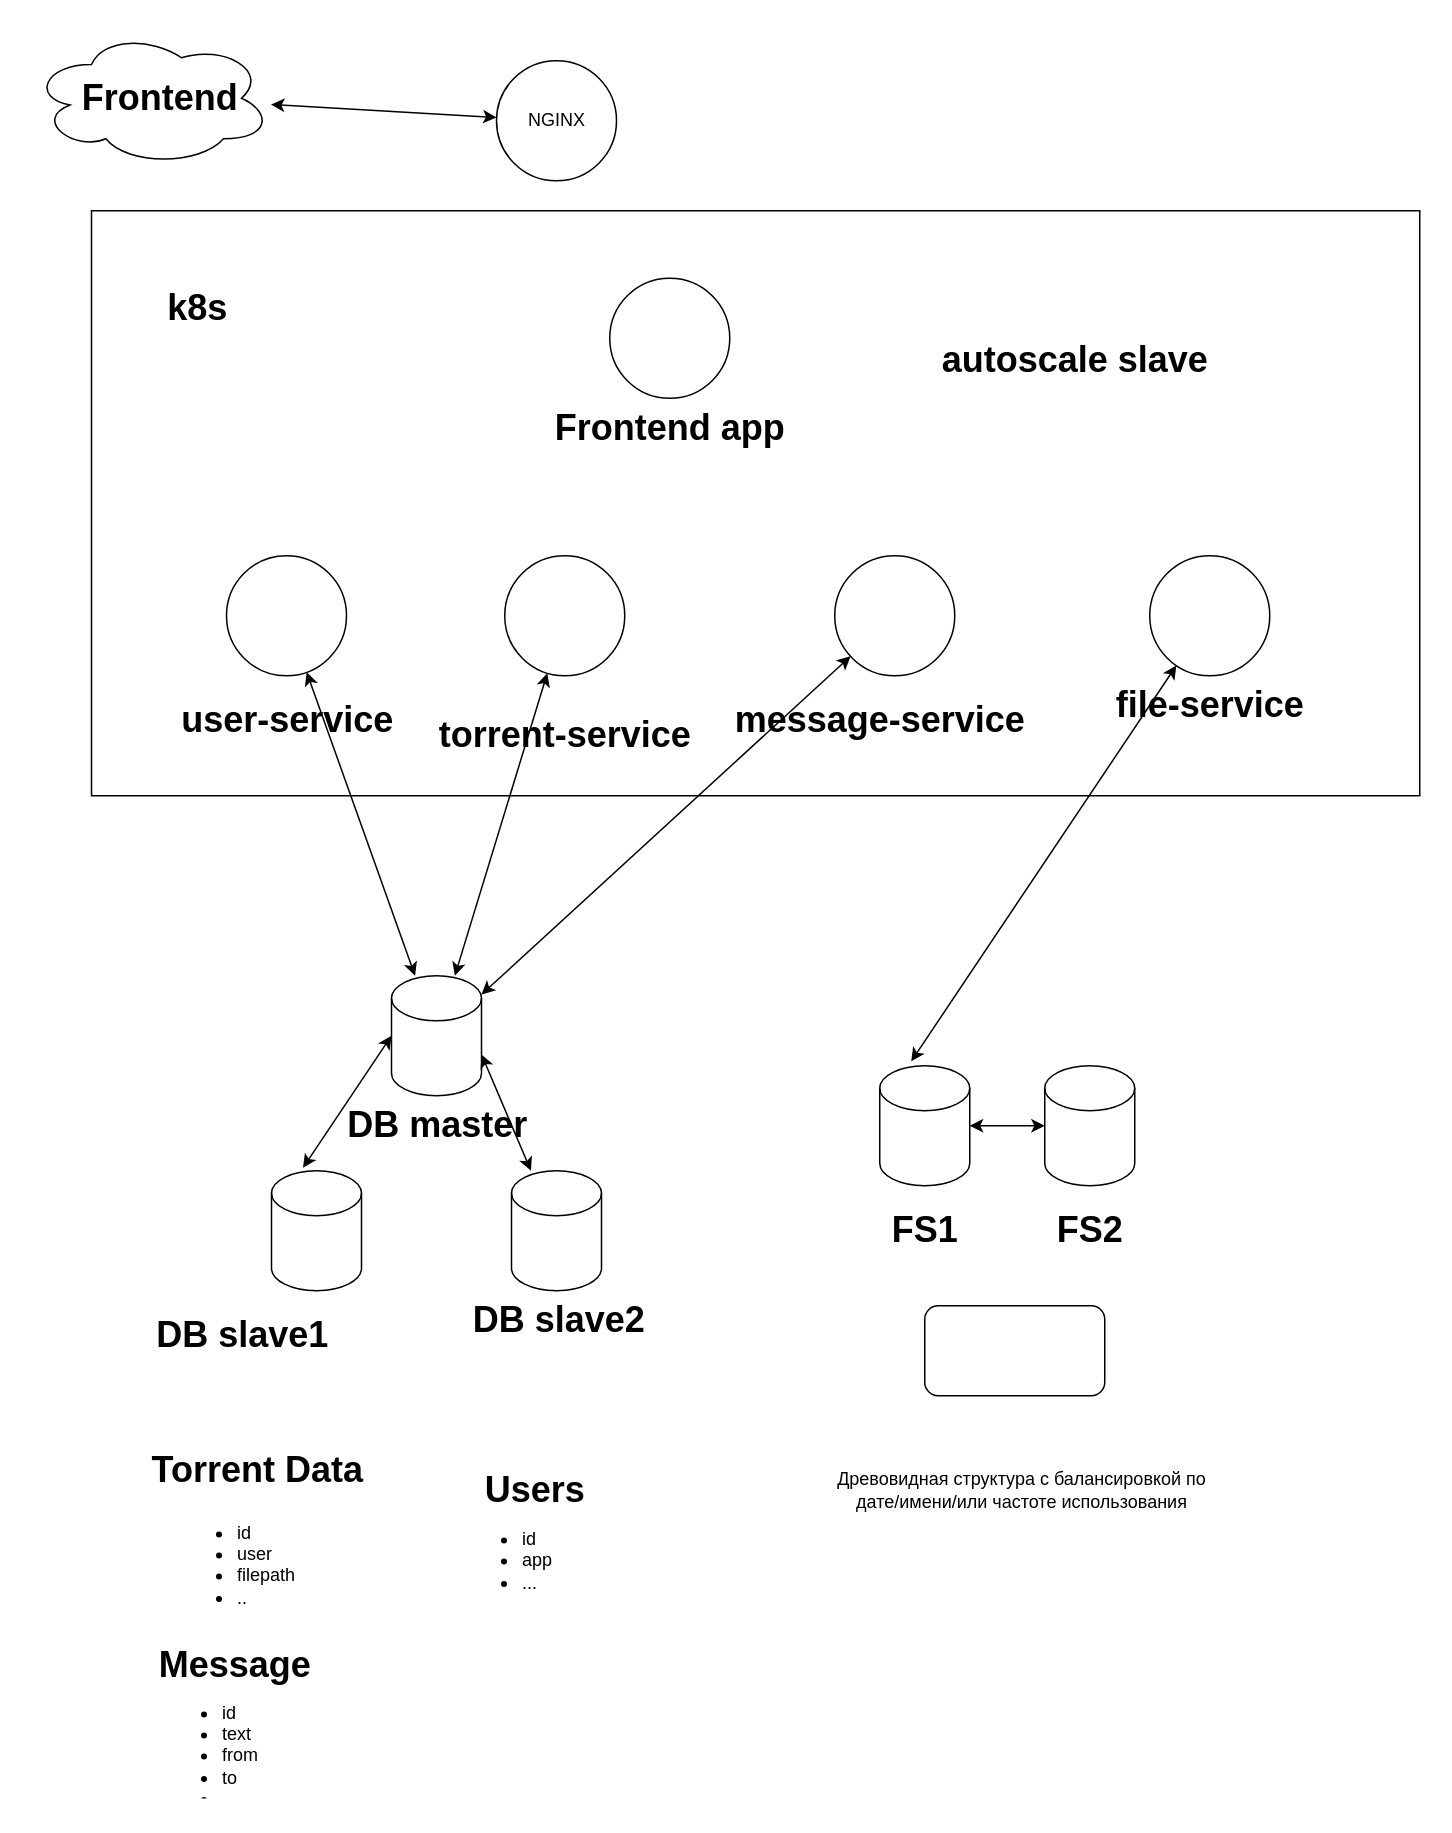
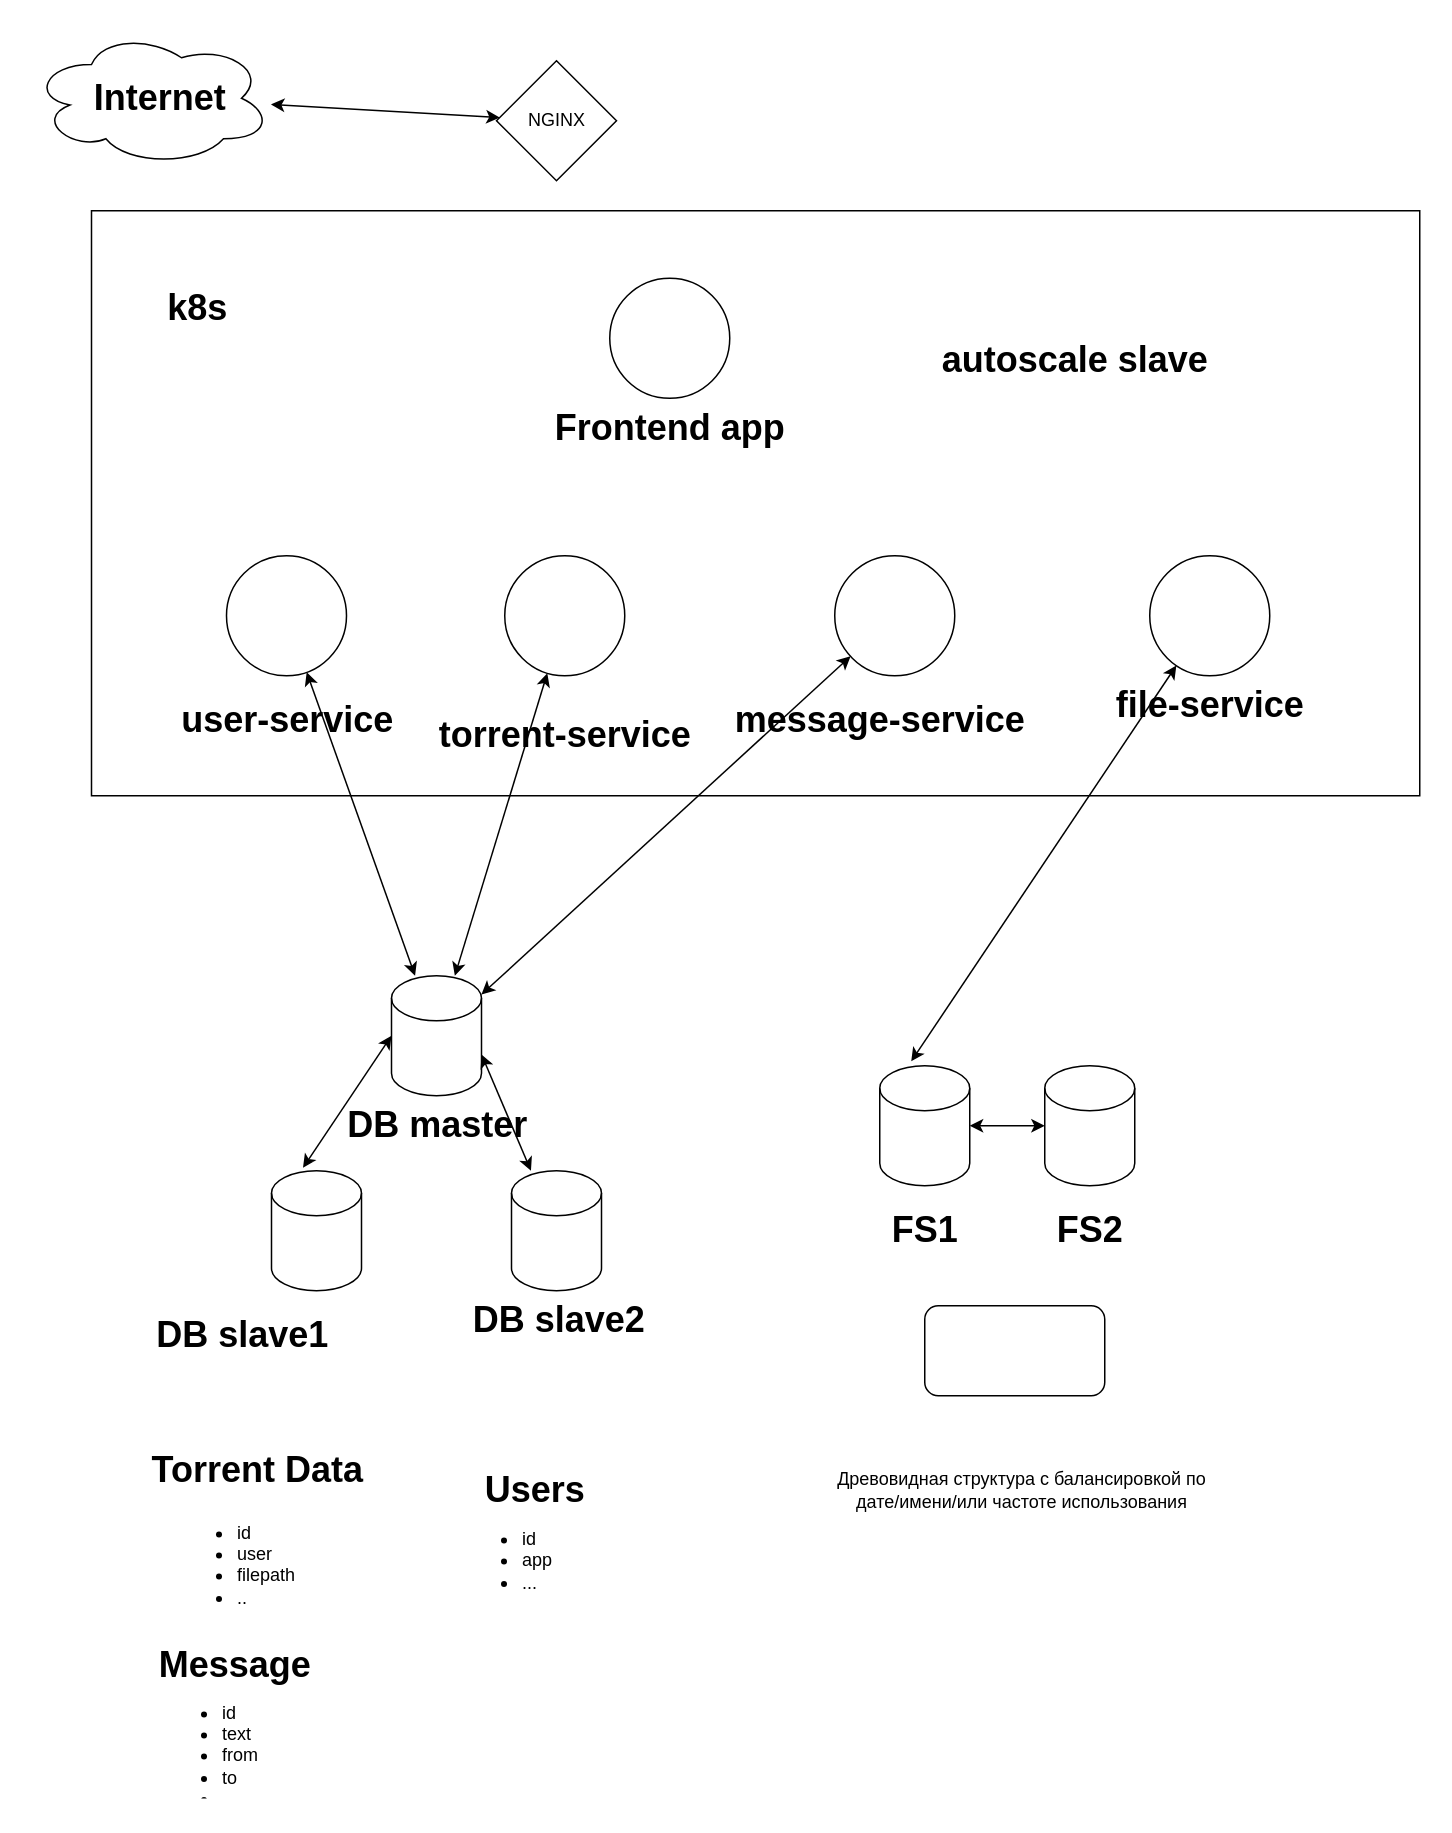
  <mxCell id="0" />
  <mxCell id="1" parent="0" />
  <mxCell id="2" value="" style="rounded=0;whiteSpace=wrap;html=1;" vertex="1" parent="1"><mxGeometry x="60.5" y="140" width="885.5" height="390" as="geometry" /></mxCell>
  <mxCell id="3" value="" style="ellipse;shape=cloud;whiteSpace=wrap;html=1;" vertex="1" parent="1"><mxGeometry x="20.5" y="20" width="160" height="90" as="geometry" /></mxCell>
- <mxCell id="4" value="Frontend" style="text;strokeColor=none;fillColor=none;html=1;fontSize=24;fontStyle=1;verticalAlign=middle;align=center;" vertex="1" parent="1"><mxGeometry x="56" y="45" width="100" height="40" as="geometry" /></mxCell>
- <mxCell id="5" value="NGINX" style="ellipse;whiteSpace=wrap;html=1;" vertex="1" parent="1"><mxGeometry x="330.5" y="40" width="80" height="80" as="geometry" /></mxCell>
+ <mxCell id="4" value="Internet" style="text;strokeColor=none;fillColor=none;html=1;fontSize=24;fontStyle=1;verticalAlign=middle;align=center;" vertex="1" parent="1"><mxGeometry x="56" y="45" width="100" height="40" as="geometry" /></mxCell>
+ <mxCell id="5" value="NGINX" style="rhombus;whiteSpace=wrap;html=1;" vertex="1" parent="1"><mxGeometry x="330.5" y="40" width="80" height="80" as="geometry" /></mxCell>
  <mxCell id="6" value="" style="shape=cylinder3;whiteSpace=wrap;html=1;boundedLbl=1;backgroundOutline=1;size=15;" vertex="1" parent="1"><mxGeometry x="180.5" y="780" width="60" height="80" as="geometry" /></mxCell>
  <mxCell id="7" value="DB slave1" style="text;strokeColor=none;fillColor=none;html=1;fontSize=24;fontStyle=1;verticalAlign=middle;align=center;" vertex="1" parent="1"><mxGeometry x="110.5" y="870" width="100" height="40" as="geometry" /></mxCell>
  <mxCell id="8" value="" style="shape=cylinder3;whiteSpace=wrap;html=1;boundedLbl=1;backgroundOutline=1;size=15;" vertex="1" parent="1"><mxGeometry x="696" y="710" width="60" height="80" as="geometry" /></mxCell>
  <mxCell id="9" value="FS2" style="text;strokeColor=none;fillColor=none;html=1;fontSize=24;fontStyle=1;verticalAlign=middle;align=center;" vertex="1" parent="1"><mxGeometry x="676" y="800" width="100" height="40" as="geometry" /></mxCell>
  <mxCell id="10" value="Users" style="text;strokeColor=none;fillColor=none;html=1;fontSize=24;fontStyle=1;verticalAlign=middle;align=center;" vertex="1" parent="1"><mxGeometry x="306" y="972.5" width="100" height="40" as="geometry" /></mxCell>
  <mxCell id="11" value="&lt;ul&gt;&lt;li&gt;id&lt;/li&gt;&lt;li&gt;app&lt;/li&gt;&lt;li&gt;...&lt;/li&gt;&lt;/ul&gt;" style="text;strokeColor=none;fillColor=none;html=1;whiteSpace=wrap;verticalAlign=middle;overflow=hidden;" vertex="1" parent="1"><mxGeometry x="306" y="1000" width="100" height="80" as="geometry" /></mxCell>
  <mxCell id="12" value="" style="ellipse;whiteSpace=wrap;html=1;aspect=fixed;" vertex="1" parent="1"><mxGeometry x="406" y="185" width="80" height="80" as="geometry" /></mxCell>
  <mxCell id="13" value="Frontend app" style="text;strokeColor=none;fillColor=none;html=1;fontSize=24;fontStyle=1;verticalAlign=middle;align=center;" vertex="1" parent="1"><mxGeometry x="396" y="265" width="100" height="40" as="geometry" /></mxCell>
  <mxCell id="14" value="&lt;ul&gt;&lt;li&gt;id&lt;/li&gt;&lt;li&gt;user&lt;/li&gt;&lt;li&gt;filepath&lt;/li&gt;&lt;li&gt;..&lt;/li&gt;&lt;/ul&gt;" style="text;strokeColor=none;fillColor=none;html=1;whiteSpace=wrap;verticalAlign=middle;overflow=hidden;" vertex="1" parent="1"><mxGeometry x="116" y="1000" width="110" height="80" as="geometry" /></mxCell>
  <mxCell id="15" value="Torrent Data" style="text;strokeColor=none;fillColor=none;html=1;fontSize=24;fontStyle=1;verticalAlign=middle;align=center;" vertex="1" parent="1"><mxGeometry x="91" y="960" width="160" height="40" as="geometry" /></mxCell>
  <mxCell id="16" value="" style="shape=cylinder3;whiteSpace=wrap;html=1;boundedLbl=1;backgroundOutline=1;size=15;" vertex="1" parent="1"><mxGeometry x="586" y="710" width="60" height="80" as="geometry" /></mxCell>
  <mxCell id="17" value="FS1" style="text;strokeColor=none;fillColor=none;html=1;fontSize=24;fontStyle=1;verticalAlign=middle;align=center;" vertex="1" parent="1"><mxGeometry x="566" y="800" width="100" height="40" as="geometry" /></mxCell>
  <mxCell id="18" value="" style="shape=cylinder3;whiteSpace=wrap;html=1;boundedLbl=1;backgroundOutline=1;size=15;" vertex="1" parent="1"><mxGeometry x="340.5" y="780" width="60" height="80" as="geometry" /></mxCell>
  <mxCell id="19" value="" style="shape=cylinder3;whiteSpace=wrap;html=1;boundedLbl=1;backgroundOutline=1;size=15;" vertex="1" parent="1"><mxGeometry x="260.5" y="650" width="60" height="80" as="geometry" /></mxCell>
  <mxCell id="20" value="DB master" style="text;strokeColor=none;fillColor=none;html=1;fontSize=24;fontStyle=1;verticalAlign=middle;align=center;" vertex="1" parent="1"><mxGeometry x="240.5" y="730" width="100" height="40" as="geometry" /></mxCell>
  <mxCell id="21" value="DB slave2" style="text;strokeColor=none;fillColor=none;html=1;fontSize=24;fontStyle=1;verticalAlign=middle;align=center;" vertex="1" parent="1"><mxGeometry x="321.5" y="860" width="100" height="40" as="geometry" /></mxCell>
  <mxCell id="22" value="" style="endArrow=classic;startArrow=classic;html=1;rounded=0;entryX=1;entryY=0;entryDx=0;entryDy=52.5;entryPerimeter=0;" edge="1" parent="1" source="18" target="19"><mxGeometry width="50" height="50" relative="1" as="geometry"><mxPoint x="420.5" y="880" as="sourcePoint" /><mxPoint x="470.5" y="830" as="targetPoint" /></mxGeometry></mxCell>
  <mxCell id="23" value="" style="endArrow=classic;startArrow=classic;html=1;rounded=0;entryX=0;entryY=0.5;entryDx=0;entryDy=0;entryPerimeter=0;exitX=0.35;exitY=-0.025;exitDx=0;exitDy=0;exitPerimeter=0;" edge="1" parent="1" source="6" target="19"><mxGeometry width="50" height="50" relative="1" as="geometry"><mxPoint x="420.5" y="880" as="sourcePoint" /><mxPoint x="470.5" y="830" as="targetPoint" /></mxGeometry></mxCell>
  <mxCell id="24" value="" style="ellipse;whiteSpace=wrap;html=1;aspect=fixed;" vertex="1" parent="1"><mxGeometry x="766" y="370" width="80" height="80" as="geometry" /></mxCell>
  <mxCell id="25" value="" style="ellipse;whiteSpace=wrap;html=1;aspect=fixed;" vertex="1" parent="1"><mxGeometry x="150.5" y="370" width="80" height="80" as="geometry" /></mxCell>
  <mxCell id="26" value="" style="ellipse;whiteSpace=wrap;html=1;aspect=fixed;" vertex="1" parent="1"><mxGeometry x="336" y="370" width="80" height="80" as="geometry" /></mxCell>
  <mxCell id="27" value="" style="rounded=1;whiteSpace=wrap;html=1;" vertex="1" parent="1"><mxGeometry x="616" y="870" width="120" height="60" as="geometry" /></mxCell>
  <mxCell id="28" value="Древовидная структура с балансировкой по дате/имени/или частоте использования" style="text;html=1;strokeColor=none;fillColor=none;align=center;verticalAlign=middle;whiteSpace=wrap;rounded=0;" vertex="1" parent="1"><mxGeometry x="546" y="945" width="270" height="95" as="geometry" /></mxCell>
  <mxCell id="29" style="edgeStyle=orthogonalEdgeStyle;rounded=0;orthogonalLoop=1;jettySize=auto;html=1;exitX=0.5;exitY=1;exitDx=0;exitDy=0;" edge="1" parent="1" source="28" target="28"><mxGeometry relative="1" as="geometry" /></mxCell>
  <mxCell id="30" value="file-service" style="text;strokeColor=none;fillColor=none;html=1;fontSize=24;fontStyle=1;verticalAlign=middle;align=center;" vertex="1" parent="1"><mxGeometry x="756" y="450" width="100" height="40" as="geometry" /></mxCell>
  <mxCell id="31" value="user-service" style="text;strokeColor=none;fillColor=none;html=1;fontSize=24;fontStyle=1;verticalAlign=middle;align=center;" vertex="1" parent="1"><mxGeometry x="140.5" y="460" width="100" height="40" as="geometry" /></mxCell>
  <mxCell id="32" value="torrent-service" style="text;strokeColor=none;fillColor=none;html=1;fontSize=24;fontStyle=1;verticalAlign=middle;align=center;" vertex="1" parent="1"><mxGeometry x="326" y="470" width="100" height="40" as="geometry" /></mxCell>
  <mxCell id="33" value="" style="endArrow=classic;startArrow=classic;html=1;rounded=0;" edge="1" parent="1" source="3" target="5"><mxGeometry width="50" height="50" relative="1" as="geometry"><mxPoint x="386" y="410" as="sourcePoint" /><mxPoint x="436" y="360" as="targetPoint" /></mxGeometry></mxCell>
  <mxCell id="34" value="" style="endArrow=classic;startArrow=classic;html=1;rounded=0;" edge="1" parent="1" source="19" target="25"><mxGeometry width="50" height="50" relative="1" as="geometry"><mxPoint x="386" y="690" as="sourcePoint" /><mxPoint x="436" y="640" as="targetPoint" /></mxGeometry></mxCell>
  <mxCell id="35" value="" style="ellipse;whiteSpace=wrap;html=1;aspect=fixed;" vertex="1" parent="1"><mxGeometry x="556" y="370" width="80" height="80" as="geometry" /></mxCell>
  <mxCell id="36" value="message-service" style="text;strokeColor=none;fillColor=none;html=1;fontSize=24;fontStyle=1;verticalAlign=middle;align=center;" vertex="1" parent="1"><mxGeometry x="536" y="460" width="100" height="40" as="geometry" /></mxCell>
  <mxCell id="37" value="Message" style="text;strokeColor=none;fillColor=none;html=1;fontSize=24;fontStyle=1;verticalAlign=middle;align=center;" vertex="1" parent="1"><mxGeometry x="91" y="1090" width="130" height="40" as="geometry" /></mxCell>
  <mxCell id="38" value="&lt;ul&gt;&lt;li&gt;id&lt;/li&gt;&lt;li&gt;text&lt;/li&gt;&lt;li&gt;from&lt;/li&gt;&lt;li&gt;to&lt;/li&gt;&lt;li&gt;...&lt;/li&gt;&lt;/ul&gt;" style="text;strokeColor=none;fillColor=none;html=1;whiteSpace=wrap;verticalAlign=middle;overflow=hidden;" vertex="1" parent="1"><mxGeometry x="106" y="1120" width="100" height="80" as="geometry" /></mxCell>
  <mxCell id="39" value="k8s" style="text;strokeColor=none;fillColor=none;html=1;fontSize=24;fontStyle=1;verticalAlign=middle;align=center;" vertex="1" parent="1"><mxGeometry x="80.5" y="185" width="100" height="40" as="geometry" /></mxCell>
  <mxCell id="40" value="autoscale slave" style="text;strokeColor=none;fillColor=none;html=1;fontSize=24;fontStyle=1;verticalAlign=middle;align=center;" vertex="1" parent="1"><mxGeometry x="596" y="220" width="240" height="40" as="geometry" /></mxCell>
  <mxCell id="41" value="" style="endArrow=classic;startArrow=classic;html=1;rounded=0;entryX=0.35;entryY=-0.037;entryDx=0;entryDy=0;entryPerimeter=0;" edge="1" parent="1" source="24" target="16"><mxGeometry width="50" height="50" relative="1" as="geometry"><mxPoint x="426" y="690" as="sourcePoint" /><mxPoint x="476" y="640" as="targetPoint" /></mxGeometry></mxCell>
  <mxCell id="42" value="" style="endArrow=classic;startArrow=classic;html=1;rounded=0;" edge="1" parent="1" source="16" target="8"><mxGeometry width="50" height="50" relative="1" as="geometry"><mxPoint x="426" y="690" as="sourcePoint" /><mxPoint x="476" y="640" as="targetPoint" /></mxGeometry></mxCell>
  <mxCell id="43" value="" style="endArrow=classic;startArrow=classic;html=1;rounded=0;" edge="1" parent="1" source="19" target="35"><mxGeometry width="50" height="50" relative="1" as="geometry"><mxPoint x="426" y="670" as="sourcePoint" /><mxPoint x="476" y="620" as="targetPoint" /></mxGeometry></mxCell>
  <mxCell id="44" value="" style="endArrow=classic;startArrow=classic;html=1;rounded=0;" edge="1" parent="1" source="19" target="26"><mxGeometry width="50" height="50" relative="1" as="geometry"><mxPoint x="426" y="670" as="sourcePoint" /><mxPoint x="476" y="620" as="targetPoint" /></mxGeometry></mxCell>
